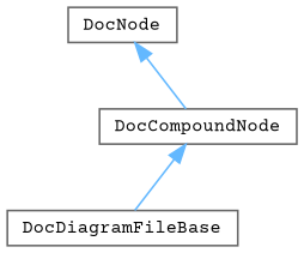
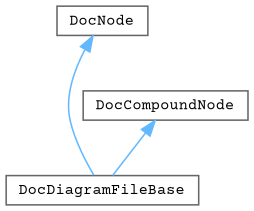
  digraph {
    fontname="Courier Prime"
    node [color=gray40 fillcolor=white fontname="Courier Prime" fontsize=10 shape=box style=filled]
    edge [color=steelblue1 dir=back fontname="Courier Prime" fontsize=10 labelfontname=Helvetica labelfontsize=10 style=solid]
    n1 [height=0.2 label=DocDiagramFileBase width=0.4]
    n2 [height=0.2 label=DocCompoundNode width=0.4]
    n3 [height=0.2 label=DocNode width=0.4]
    n2 -> n1
-   n3 -> n2
+   n3 -> n1
  }
